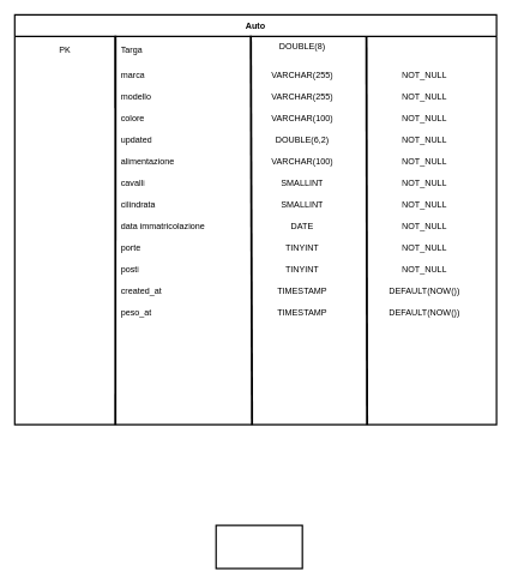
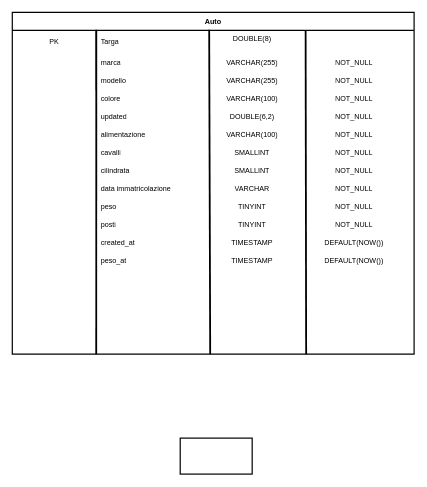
  <mxCell id="0" />
  <mxCell id="1" parent="0" />
  <mxCell id="2" value="Auto" style="shape=table;startSize=30;container=1;collapsible=0;childLayout=tableLayout;fixedRows=1;rowLines=0;fontStyle=1;rounded=0;shadow=0;sketch=0;perimeterSpacing=0;strokeWidth=2;columnLines=1;" vertex="1" parent="1"><mxGeometry x="20" y="20" width="670" height="570" as="geometry" /></mxCell>
  <mxCell id="3" value="" style="shape=tableRow;horizontal=0;startSize=0;swimlaneHead=0;swimlaneBody=0;top=0;left=0;bottom=0;right=0;collapsible=0;dropTarget=0;fillColor=none;points=[[0,0.5],[1,0.5]];portConstraint=eastwest;" vertex="1" parent="2"><mxGeometry y="30" width="670" height="40" as="geometry" /></mxCell>
  <mxCell id="4" value="PK" style="shape=partialRectangle;html=1;whiteSpace=wrap;connectable=0;fillColor=none;top=0;left=0;bottom=0;right=0;overflow=hidden;pointerEvents=1;" vertex="1" parent="3"><mxGeometry width="140" height="40" as="geometry"><mxRectangle width="140" height="40" as="alternateBounds" /></mxGeometry></mxCell>
  <mxCell id="5" value="Targa" style="shape=partialRectangle;html=1;whiteSpace=wrap;connectable=0;fillColor=none;top=0;left=0;bottom=0;right=0;align=left;spacingLeft=6;overflow=hidden;" vertex="1" parent="3"><mxGeometry x="140" width="530" height="40" as="geometry"><mxRectangle width="530" height="40" as="alternateBounds" /></mxGeometry></mxCell>
  <mxCell id="6" value="" style="shape=tableRow;horizontal=0;startSize=0;swimlaneHead=0;swimlaneBody=0;top=0;left=0;bottom=0;right=0;collapsible=0;dropTarget=0;fillColor=none;points=[[0,0.5],[1,0.5]];portConstraint=eastwest;" vertex="1" parent="2"><mxGeometry y="70" width="670" height="30" as="geometry" /></mxCell>
  <mxCell id="7" value="" style="shape=partialRectangle;html=1;whiteSpace=wrap;connectable=0;fillColor=none;top=0;left=0;bottom=0;right=0;overflow=hidden;" vertex="1" parent="6"><mxGeometry width="140" height="30" as="geometry"><mxRectangle width="140" height="30" as="alternateBounds" /></mxGeometry></mxCell>
  <mxCell id="8" value="marca" style="shape=partialRectangle;html=1;whiteSpace=wrap;connectable=0;fillColor=none;top=0;left=0;bottom=0;right=0;align=left;spacingLeft=6;overflow=hidden;" vertex="1" parent="6"><mxGeometry x="140" width="530" height="30" as="geometry"><mxRectangle width="530" height="30" as="alternateBounds" /></mxGeometry></mxCell>
  <mxCell id="9" value="" style="shape=tableRow;horizontal=0;startSize=0;swimlaneHead=0;swimlaneBody=0;top=0;left=0;bottom=0;right=0;collapsible=0;dropTarget=0;fillColor=none;points=[[0,0.5],[1,0.5]];portConstraint=eastwest;" vertex="1" parent="2"><mxGeometry y="100" width="670" height="30" as="geometry" /></mxCell>
  <mxCell id="10" value="" style="shape=partialRectangle;html=1;whiteSpace=wrap;connectable=0;fillColor=none;top=0;left=0;bottom=0;right=0;overflow=hidden;" vertex="1" parent="9"><mxGeometry width="140" height="30" as="geometry"><mxRectangle width="140" height="30" as="alternateBounds" /></mxGeometry></mxCell>
  <mxCell id="11" value="modello" style="shape=partialRectangle;html=1;whiteSpace=wrap;connectable=0;fillColor=none;top=0;left=0;bottom=0;right=0;align=left;spacingLeft=6;overflow=hidden;" vertex="1" parent="9"><mxGeometry x="140" width="530" height="30" as="geometry"><mxRectangle width="530" height="30" as="alternateBounds" /></mxGeometry></mxCell>
  <mxCell id="12" value="" style="endArrow=none;html=1;rounded=0;strokeWidth=3;entryX=0.49;entryY=-0.025;entryDx=0;entryDy=0;entryPerimeter=0;" edge="1" parent="2" target="3"><mxGeometry width="50" height="50" relative="1" as="geometry"><mxPoint x="330" y="570" as="sourcePoint" /><mxPoint x="370" y="320" as="targetPoint" /></mxGeometry></mxCell>
  <mxCell id="13" value="" style="shape=tableRow;horizontal=0;startSize=0;swimlaneHead=0;swimlaneBody=0;top=0;left=0;bottom=0;right=0;collapsible=0;dropTarget=0;fillColor=none;points=[[0,0.5],[1,0.5]];portConstraint=eastwest;" vertex="1" parent="1"><mxGeometry x="210" y="150" width="330" height="30" as="geometry" /></mxCell>
  <mxCell id="14" value="" style="shape=partialRectangle;html=1;whiteSpace=wrap;connectable=0;fillColor=none;top=0;left=0;bottom=0;right=0;overflow=hidden;" vertex="1" parent="13"><mxGeometry width="70" height="30" as="geometry"><mxRectangle width="70" height="30" as="alternateBounds" /></mxGeometry></mxCell>
  <mxCell id="15" value="updated" style="shape=partialRectangle;html=1;whiteSpace=wrap;connectable=0;fillColor=none;top=0;left=0;bottom=0;right=0;align=left;spacingLeft=6;overflow=hidden;" vertex="1" parent="1"><mxGeometry x="160" y="180" width="260" height="30" as="geometry"><mxRectangle width="260" height="30" as="alternateBounds" /></mxGeometry></mxCell>
  <mxCell id="16" value="alimentazione" style="shape=partialRectangle;html=1;whiteSpace=wrap;connectable=0;fillColor=none;top=0;left=0;bottom=0;right=0;align=left;spacingLeft=6;overflow=hidden;" vertex="1" parent="1"><mxGeometry x="160" y="210" width="260" height="30" as="geometry"><mxRectangle width="260" height="30" as="alternateBounds" /></mxGeometry></mxCell>
  <mxCell id="17" value="cavalli" style="shape=partialRectangle;html=1;whiteSpace=wrap;connectable=0;fillColor=none;top=0;left=0;bottom=0;right=0;align=left;spacingLeft=6;overflow=hidden;" vertex="1" parent="1"><mxGeometry x="160" y="240" width="260" height="30" as="geometry"><mxRectangle width="260" height="30" as="alternateBounds" /></mxGeometry></mxCell>
  <mxCell id="18" value="cilindrata" style="shape=partialRectangle;html=1;whiteSpace=wrap;connectable=0;fillColor=none;top=0;left=0;bottom=0;right=0;align=left;spacingLeft=6;overflow=hidden;" vertex="1" parent="1"><mxGeometry x="160" y="270" width="260" height="30" as="geometry"><mxRectangle width="260" height="30" as="alternateBounds" /></mxGeometry></mxCell>
  <mxCell id="19" value="data immatricolazione" style="shape=partialRectangle;html=1;whiteSpace=wrap;connectable=0;fillColor=none;top=0;left=0;bottom=0;right=0;align=left;spacingLeft=6;overflow=hidden;" vertex="1" parent="1"><mxGeometry x="160" y="300" width="260" height="30" as="geometry"><mxRectangle width="260" height="30" as="alternateBounds" /></mxGeometry></mxCell>
  <mxCell id="20" value="created_at" style="shape=partialRectangle;html=1;whiteSpace=wrap;connectable=0;fillColor=none;top=0;left=0;bottom=0;right=0;align=left;spacingLeft=6;overflow=hidden;" vertex="1" parent="1"><mxGeometry x="160" y="390" width="260" height="30" as="geometry"><mxRectangle width="260" height="30" as="alternateBounds" /></mxGeometry></mxCell>
  <mxCell id="21" value="peso_at" style="shape=partialRectangle;html=1;whiteSpace=wrap;connectable=0;fillColor=none;top=0;left=0;bottom=0;right=0;align=left;spacingLeft=6;overflow=hidden;" vertex="1" parent="1"><mxGeometry x="160" y="420" width="260" height="30" as="geometry"><mxRectangle width="260" height="30" as="alternateBounds" /></mxGeometry></mxCell>
  <mxCell id="22" value="colore" style="shape=partialRectangle;html=1;whiteSpace=wrap;connectable=0;fillColor=none;top=0;left=0;bottom=0;right=0;align=left;spacingLeft=6;overflow=hidden;" vertex="1" parent="1"><mxGeometry x="160" y="150" width="260" height="30" as="geometry"><mxRectangle width="260" height="30" as="alternateBounds" /></mxGeometry></mxCell>
  <mxCell id="23" value="" style="endArrow=none;html=1;rounded=0;strokeWidth=3;entryX=0.209;entryY=-0.025;entryDx=0;entryDy=0;entryPerimeter=0;" edge="1" parent="1" target="3"><mxGeometry width="50" height="50" relative="1" as="geometry"><mxPoint x="160" y="590" as="sourcePoint" /><mxPoint x="160" y="150" as="targetPoint" /></mxGeometry></mxCell>
  <mxCell id="24" value="" style="rounded=0;whiteSpace=wrap;html=1;shadow=0;sketch=0;strokeWidth=2;" vertex="1" parent="1"><mxGeometry x="300" y="730" width="120" height="60" as="geometry" /></mxCell>
  <mxCell id="25" value="DOUBLE(8)" style="shape=partialRectangle;html=1;whiteSpace=wrap;connectable=0;fillColor=none;top=0;left=0;bottom=0;right=0;overflow=hidden;" vertex="1" parent="1"><mxGeometry x="350" y="50" width="140" height="30" as="geometry"><mxRectangle width="140" height="30" as="alternateBounds" /></mxGeometry></mxCell>
  <mxCell id="26" value="VARCHAR(255)" style="shape=partialRectangle;html=1;whiteSpace=wrap;connectable=0;fillColor=none;top=0;left=0;bottom=0;right=0;overflow=hidden;" vertex="1" parent="1"><mxGeometry x="350" y="90" width="140" height="30" as="geometry"><mxRectangle width="140" height="30" as="alternateBounds" /></mxGeometry></mxCell>
  <mxCell id="27" value="VARCHAR(255)" style="shape=partialRectangle;html=1;whiteSpace=wrap;connectable=0;fillColor=none;top=0;left=0;bottom=0;right=0;overflow=hidden;" vertex="1" parent="1"><mxGeometry x="350" y="120" width="140" height="30" as="geometry"><mxRectangle width="140" height="30" as="alternateBounds" /></mxGeometry></mxCell>
  <mxCell id="28" value="VARCHAR(100)" style="shape=partialRectangle;html=1;whiteSpace=wrap;connectable=0;fillColor=none;top=0;left=0;bottom=0;right=0;overflow=hidden;" vertex="1" parent="1"><mxGeometry x="350" y="150" width="140" height="30" as="geometry"><mxRectangle width="140" height="30" as="alternateBounds" /></mxGeometry></mxCell>
  <mxCell id="29" value="DOUBLE(6,2)" style="shape=partialRectangle;html=1;whiteSpace=wrap;connectable=0;fillColor=none;top=0;left=0;bottom=0;right=0;overflow=hidden;" vertex="1" parent="1"><mxGeometry x="350" y="180" width="140" height="30" as="geometry"><mxRectangle width="140" height="30" as="alternateBounds" /></mxGeometry></mxCell>
  <mxCell id="30" value="TINYINT" style="shape=partialRectangle;html=1;whiteSpace=wrap;connectable=0;fillColor=none;top=0;left=0;bottom=0;right=0;overflow=hidden;" vertex="1" parent="1"><mxGeometry x="350" y="360" width="140" height="30" as="geometry"><mxRectangle width="140" height="30" as="alternateBounds" /></mxGeometry></mxCell>
  <mxCell id="31" value="TINYINT" style="shape=partialRectangle;html=1;whiteSpace=wrap;connectable=0;fillColor=none;top=0;left=0;bottom=0;right=0;overflow=hidden;" vertex="1" parent="1"><mxGeometry x="350" y="330" width="140" height="30" as="geometry"><mxRectangle width="140" height="30" as="alternateBounds" /></mxGeometry></mxCell>
- <mxCell id="32" value="DATE" style="shape=partialRectangle;html=1;whiteSpace=wrap;connectable=0;fillColor=none;top=0;left=0;bottom=0;right=0;overflow=hidden;" vertex="1" parent="1"><mxGeometry x="350" y="300" width="140" height="30" as="geometry"><mxRectangle width="140" height="30" as="alternateBounds" /></mxGeometry></mxCell>
+ <mxCell id="32" value="VARCHAR" style="shape=partialRectangle;html=1;whiteSpace=wrap;connectable=0;fillColor=none;top=0;left=0;bottom=0;right=0;overflow=hidden;" vertex="1" parent="1"><mxGeometry x="350" y="300" width="140" height="30" as="geometry"><mxRectangle width="140" height="30" as="alternateBounds" /></mxGeometry></mxCell>
  <mxCell id="33" value="SMALLINT" style="shape=partialRectangle;html=1;whiteSpace=wrap;connectable=0;fillColor=none;top=0;left=0;bottom=0;right=0;overflow=hidden;" vertex="1" parent="1"><mxGeometry x="350" y="270" width="140" height="30" as="geometry"><mxRectangle width="140" height="30" as="alternateBounds" /></mxGeometry></mxCell>
  <mxCell id="34" value="SMALLINT" style="shape=partialRectangle;html=1;whiteSpace=wrap;connectable=0;fillColor=none;top=0;left=0;bottom=0;right=0;overflow=hidden;" vertex="1" parent="1"><mxGeometry x="350" y="240" width="140" height="30" as="geometry"><mxRectangle width="140" height="30" as="alternateBounds" /></mxGeometry></mxCell>
  <mxCell id="35" value="VARCHAR(100)" style="shape=partialRectangle;html=1;whiteSpace=wrap;connectable=0;fillColor=none;top=0;left=0;bottom=0;right=0;overflow=hidden;" vertex="1" parent="1"><mxGeometry x="350" y="210" width="140" height="30" as="geometry"><mxRectangle width="140" height="30" as="alternateBounds" /></mxGeometry></mxCell>
- <mxCell id="36" value="porte" style="shape=partialRectangle;html=1;whiteSpace=wrap;connectable=0;fillColor=none;top=0;left=0;bottom=0;right=0;align=left;spacingLeft=6;overflow=hidden;" vertex="1" parent="1"><mxGeometry x="160" y="330" width="260" height="30" as="geometry"><mxRectangle width="260" height="30" as="alternateBounds" /></mxGeometry></mxCell>
+ <mxCell id="36" value="peso" style="shape=partialRectangle;html=1;whiteSpace=wrap;connectable=0;fillColor=none;top=0;left=0;bottom=0;right=0;align=left;spacingLeft=6;overflow=hidden;" vertex="1" parent="1"><mxGeometry x="160" y="330" width="260" height="30" as="geometry"><mxRectangle width="260" height="30" as="alternateBounds" /></mxGeometry></mxCell>
  <mxCell id="37" value="posti" style="shape=partialRectangle;html=1;whiteSpace=wrap;connectable=0;fillColor=none;top=0;left=0;bottom=0;right=0;align=left;spacingLeft=6;overflow=hidden;" vertex="1" parent="1"><mxGeometry x="160" y="360" width="260" height="30" as="geometry"><mxRectangle width="260" height="30" as="alternateBounds" /></mxGeometry></mxCell>
  <mxCell id="38" value="TIMESTAMP" style="shape=partialRectangle;html=1;whiteSpace=wrap;connectable=0;fillColor=none;top=0;left=0;bottom=0;right=0;overflow=hidden;" vertex="1" parent="1"><mxGeometry x="350" y="390" width="140" height="30" as="geometry"><mxRectangle width="140" height="30" as="alternateBounds" /></mxGeometry></mxCell>
  <mxCell id="39" value="TIMESTAMP" style="shape=partialRectangle;html=1;whiteSpace=wrap;connectable=0;fillColor=none;top=0;left=0;bottom=0;right=0;overflow=hidden;" vertex="1" parent="1"><mxGeometry x="350" y="420" width="140" height="30" as="geometry"><mxRectangle width="140" height="30" as="alternateBounds" /></mxGeometry></mxCell>
  <mxCell id="40" value="" style="endArrow=none;html=1;rounded=0;strokeWidth=3;entryX=0.73;entryY=0;entryDx=0;entryDy=0;entryPerimeter=0;" edge="1" parent="1" target="3"><mxGeometry width="50" height="50" relative="1" as="geometry"><mxPoint x="510" y="590" as="sourcePoint" /><mxPoint x="390" y="240" as="targetPoint" /></mxGeometry></mxCell>
  <mxCell id="41" value="NOT_NULL" style="shape=partialRectangle;html=1;whiteSpace=wrap;connectable=0;fillColor=none;top=0;left=0;bottom=0;right=0;overflow=hidden;" vertex="1" parent="1"><mxGeometry x="520" y="90" width="140" height="30" as="geometry"><mxRectangle width="140" height="30" as="alternateBounds" /></mxGeometry></mxCell>
  <mxCell id="42" value="NOT_NULL" style="shape=partialRectangle;html=1;whiteSpace=wrap;connectable=0;fillColor=none;top=0;left=0;bottom=0;right=0;overflow=hidden;" vertex="1" parent="1"><mxGeometry x="520" y="120" width="140" height="30" as="geometry"><mxRectangle width="140" height="30" as="alternateBounds" /></mxGeometry></mxCell>
  <mxCell id="43" value="NOT_NULL" style="shape=partialRectangle;html=1;whiteSpace=wrap;connectable=0;fillColor=none;top=0;left=0;bottom=0;right=0;overflow=hidden;" vertex="1" parent="1"><mxGeometry x="520" y="150" width="140" height="30" as="geometry"><mxRectangle width="140" height="30" as="alternateBounds" /></mxGeometry></mxCell>
  <mxCell id="44" value="NOT_NULL" style="shape=partialRectangle;html=1;whiteSpace=wrap;connectable=0;fillColor=none;top=0;left=0;bottom=0;right=0;overflow=hidden;" vertex="1" parent="1"><mxGeometry x="520" y="180" width="140" height="30" as="geometry"><mxRectangle width="140" height="30" as="alternateBounds" /></mxGeometry></mxCell>
  <mxCell id="45" value="NOT_NULL" style="shape=partialRectangle;html=1;whiteSpace=wrap;connectable=0;fillColor=none;top=0;left=0;bottom=0;right=0;overflow=hidden;" vertex="1" parent="1"><mxGeometry x="520" y="210" width="140" height="30" as="geometry"><mxRectangle width="140" height="30" as="alternateBounds" /></mxGeometry></mxCell>
  <mxCell id="46" value="NOT_NULL" style="shape=partialRectangle;html=1;whiteSpace=wrap;connectable=0;fillColor=none;top=0;left=0;bottom=0;right=0;overflow=hidden;" vertex="1" parent="1"><mxGeometry x="520" y="240" width="140" height="30" as="geometry"><mxRectangle width="140" height="30" as="alternateBounds" /></mxGeometry></mxCell>
  <mxCell id="47" value="NOT_NULL" style="shape=partialRectangle;html=1;whiteSpace=wrap;connectable=0;fillColor=none;top=0;left=0;bottom=0;right=0;overflow=hidden;" vertex="1" parent="1"><mxGeometry x="520" y="270" width="140" height="30" as="geometry"><mxRectangle width="140" height="30" as="alternateBounds" /></mxGeometry></mxCell>
  <mxCell id="48" value="NOT_NULL" style="shape=partialRectangle;html=1;whiteSpace=wrap;connectable=0;fillColor=none;top=0;left=0;bottom=0;right=0;overflow=hidden;" vertex="1" parent="1"><mxGeometry x="520" y="300" width="140" height="30" as="geometry"><mxRectangle width="140" height="30" as="alternateBounds" /></mxGeometry></mxCell>
  <mxCell id="49" value="NOT_NULL" style="shape=partialRectangle;html=1;whiteSpace=wrap;connectable=0;fillColor=none;top=0;left=0;bottom=0;right=0;overflow=hidden;" vertex="1" parent="1"><mxGeometry x="520" y="330" width="140" height="30" as="geometry"><mxRectangle width="140" height="30" as="alternateBounds" /></mxGeometry></mxCell>
  <mxCell id="50" value="NOT_NULL" style="shape=partialRectangle;html=1;whiteSpace=wrap;connectable=0;fillColor=none;top=0;left=0;bottom=0;right=0;overflow=hidden;" vertex="1" parent="1"><mxGeometry x="520" y="360" width="140" height="30" as="geometry"><mxRectangle width="140" height="30" as="alternateBounds" /></mxGeometry></mxCell>
  <mxCell id="51" value="DEFAULT(NOW())" style="shape=partialRectangle;html=1;whiteSpace=wrap;connectable=0;fillColor=none;top=0;left=0;bottom=0;right=0;overflow=hidden;" vertex="1" parent="1"><mxGeometry x="520" y="390" width="140" height="30" as="geometry"><mxRectangle width="140" height="30" as="alternateBounds" /></mxGeometry></mxCell>
  <mxCell id="52" value="DEFAULT(NOW())" style="shape=partialRectangle;html=1;whiteSpace=wrap;connectable=0;fillColor=none;top=0;left=0;bottom=0;right=0;overflow=hidden;" vertex="1" parent="1"><mxGeometry x="520" y="420" width="140" height="30" as="geometry"><mxRectangle width="140" height="30" as="alternateBounds" /></mxGeometry></mxCell>
